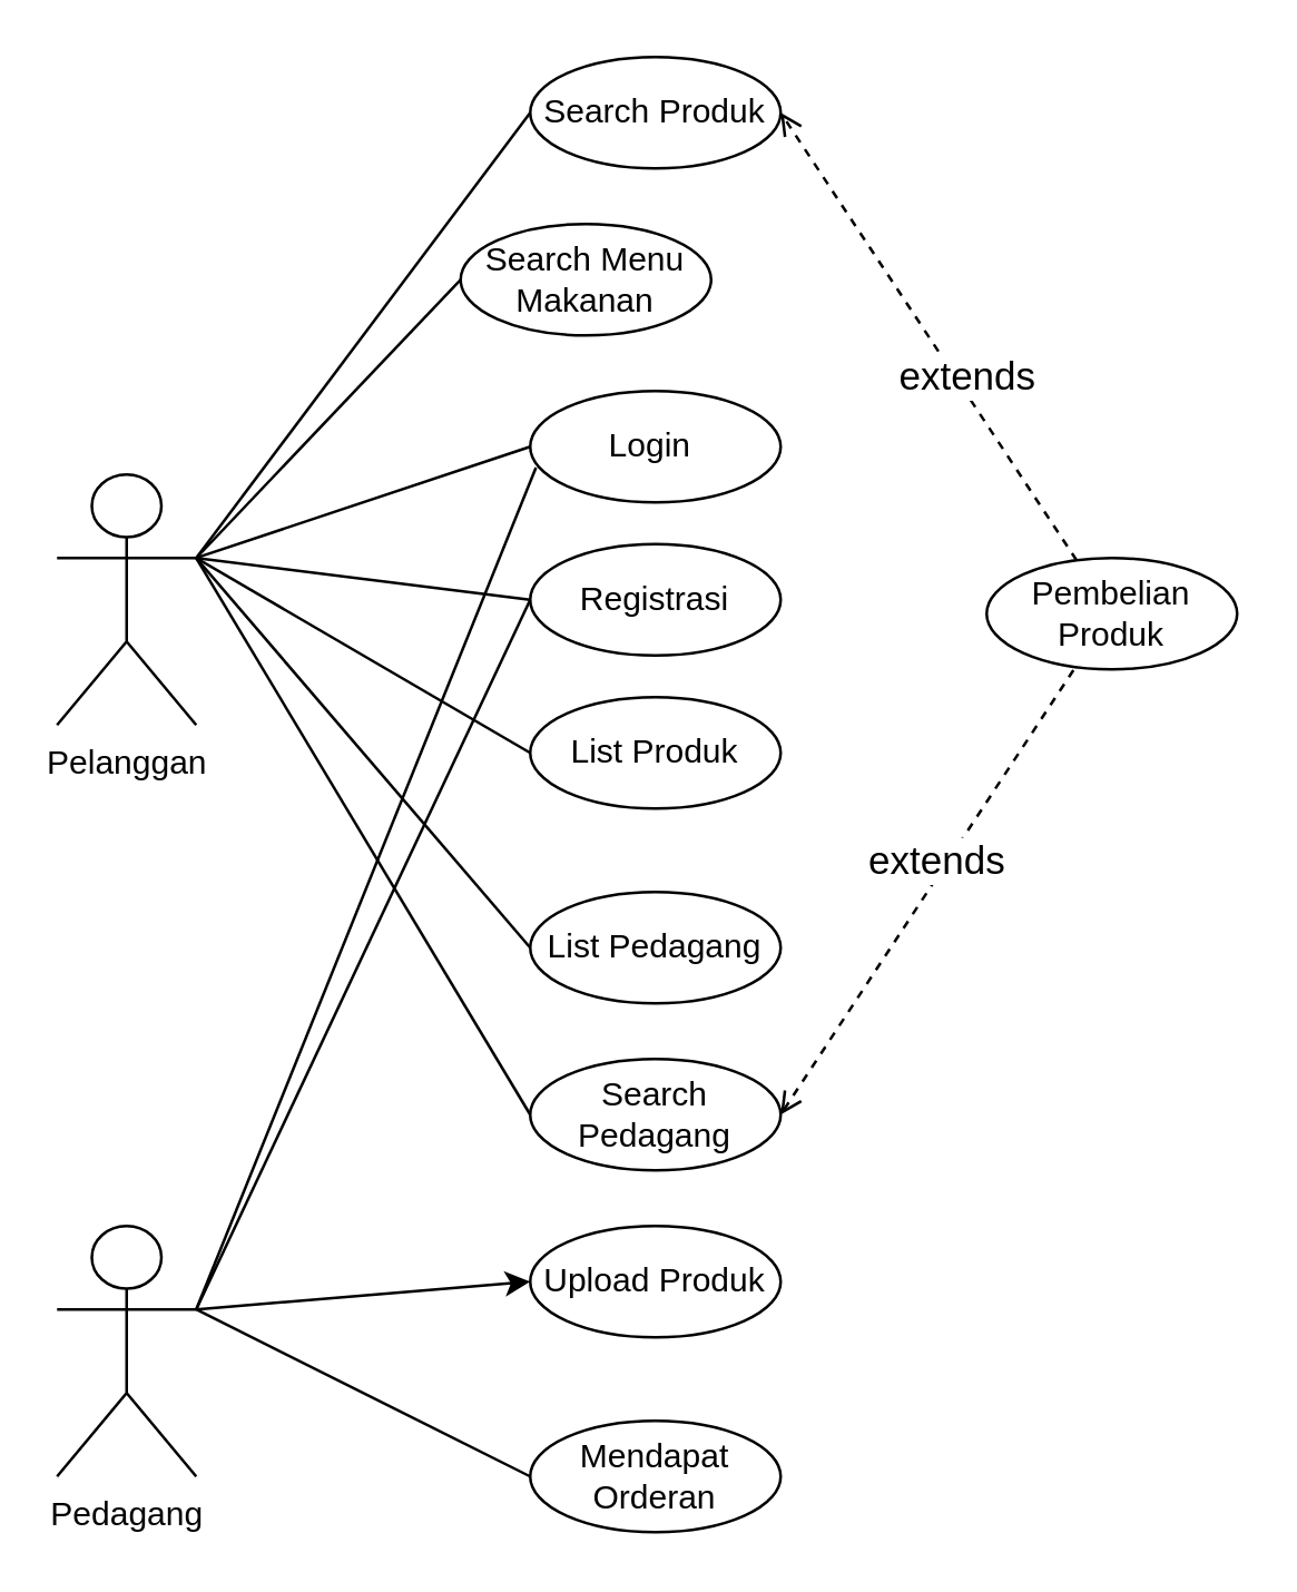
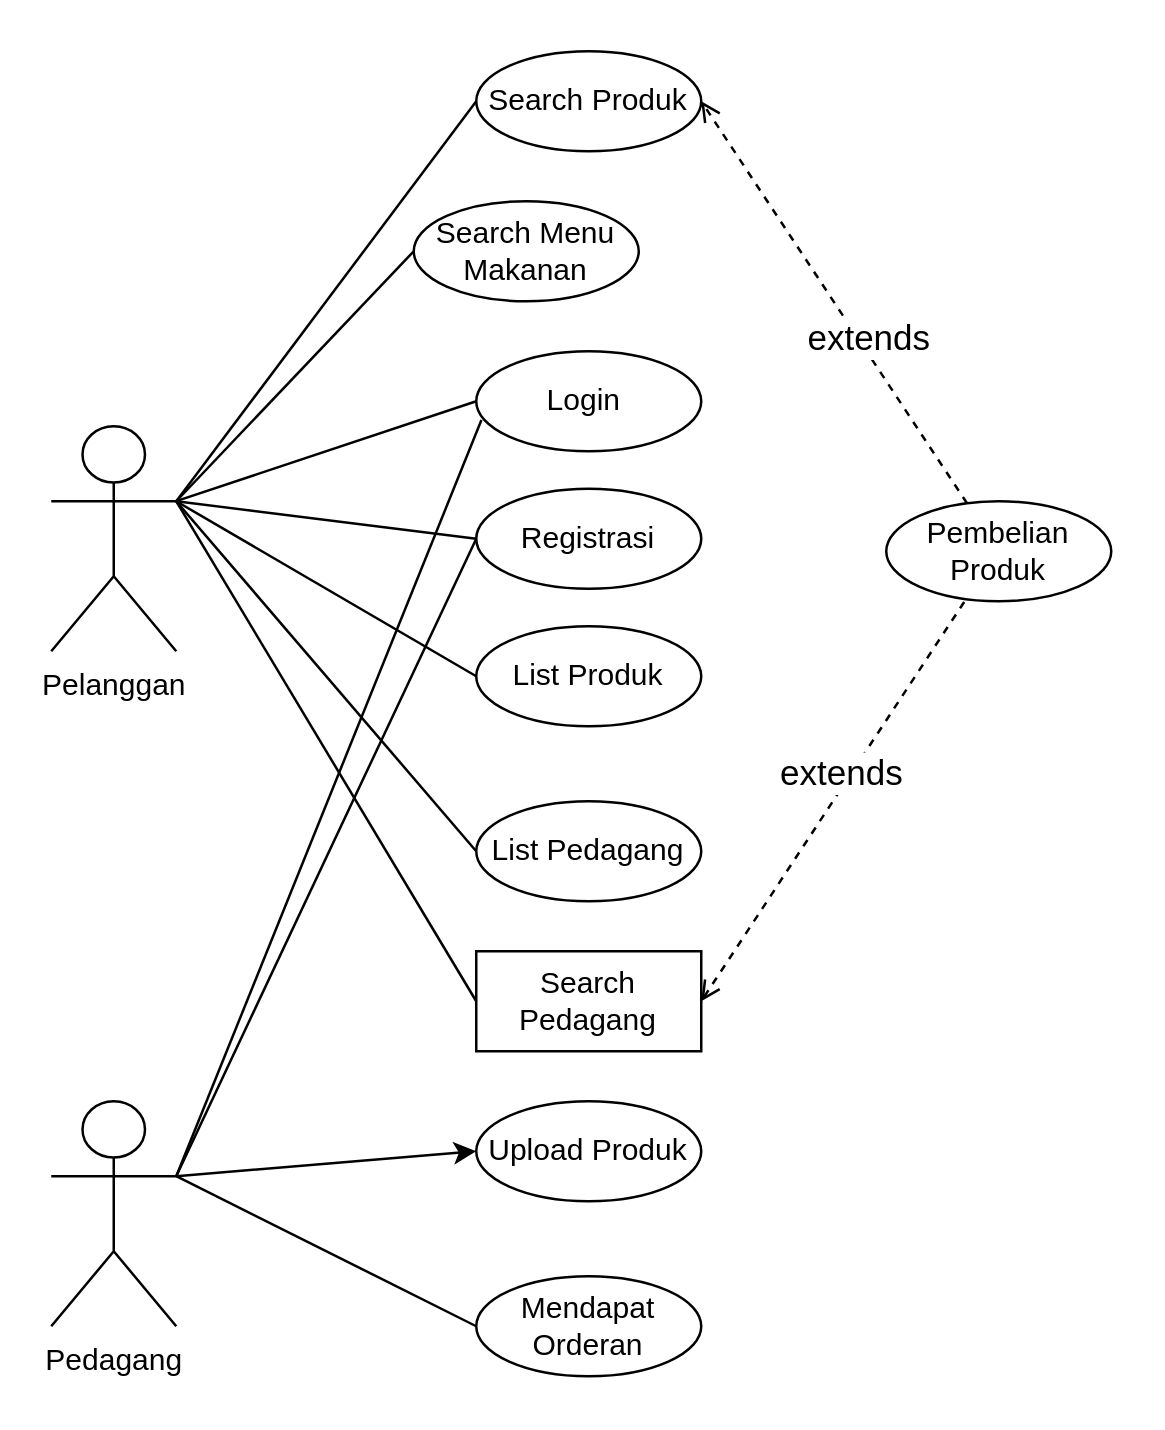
  <mxCell id="0" />
  <mxCell id="1" parent="0" />
  <mxCell id="2" value="Pelanggan" style="shape=umlActor;verticalLabelPosition=bottom;verticalAlign=top;html=1;outlineConnect=0;" parent="1" vertex="1"><mxGeometry x="20" y="170" width="50" height="90" as="geometry" /></mxCell>
  <mxCell id="3" value="Login&amp;nbsp;" style="ellipse;whiteSpace=wrap;html=1;" parent="1" vertex="1"><mxGeometry x="190" y="140" width="90" height="40" as="geometry" /></mxCell>
  <mxCell id="4" value="Registrasi" style="ellipse;whiteSpace=wrap;html=1;" parent="1" vertex="1"><mxGeometry x="190" y="195" width="90" height="40" as="geometry" /></mxCell>
  <mxCell id="5" value="Search Produk" style="ellipse;whiteSpace=wrap;html=1;" parent="1" vertex="1"><mxGeometry x="190" y="20" width="90" height="40" as="geometry" /></mxCell>
  <mxCell id="6" value="List Produk" style="ellipse;whiteSpace=wrap;html=1;" parent="1" vertex="1"><mxGeometry x="190" y="250" width="90" height="40" as="geometry" /></mxCell>
  <mxCell id="7" value="" style="endArrow=none;html=1;entryX=0;entryY=0.5;entryDx=0;entryDy=0;" parent="1" target="5" edge="1"><mxGeometry width="50" height="50" relative="1" as="geometry"><mxPoint x="70" y="200" as="sourcePoint" /><mxPoint x="110" y="120" as="targetPoint" /></mxGeometry></mxCell>
  <mxCell id="8" value="" style="endArrow=none;html=1;exitX=1;exitY=0.333;exitDx=0;exitDy=0;exitPerimeter=0;entryX=0;entryY=0.5;entryDx=0;entryDy=0;" parent="1" source="2" target="3" edge="1"><mxGeometry width="50" height="50" relative="1" as="geometry"><mxPoint x="60" y="180" as="sourcePoint" /><mxPoint x="178.756" y="106.246" as="targetPoint" /></mxGeometry></mxCell>
  <mxCell id="9" value="" style="endArrow=none;html=1;exitX=1;exitY=0.333;exitDx=0;exitDy=0;exitPerimeter=0;entryX=0;entryY=0.5;entryDx=0;entryDy=0;" parent="1" source="2" target="4" edge="1"><mxGeometry width="50" height="50" relative="1" as="geometry"><mxPoint x="80" y="210" as="sourcePoint" /><mxPoint x="177.403" y="180.99" as="targetPoint" /></mxGeometry></mxCell>
  <mxCell id="10" value="" style="endArrow=none;html=1;entryX=0;entryY=0.5;entryDx=0;entryDy=0;" parent="1" target="6" edge="1"><mxGeometry width="50" height="50" relative="1" as="geometry"><mxPoint x="70" y="200" as="sourcePoint" /><mxPoint x="170" y="250" as="targetPoint" /></mxGeometry></mxCell>
  <mxCell id="11" value="Pembelian Produk" style="ellipse;whiteSpace=wrap;html=1;" parent="1" vertex="1"><mxGeometry x="354" y="200" width="90" height="40" as="geometry" /></mxCell>
- <mxCell id="12" value="Search Pedagang" style="ellipse;whiteSpace=wrap;html=1;" parent="1" vertex="1"><mxGeometry x="190" y="380" width="90" height="40" as="geometry" /></mxCell>
+ <mxCell id="12" value="Search Pedagang" style="whiteSpace=wrap;html=1;rounded=0;" parent="1" vertex="1"><mxGeometry x="190" y="380" width="90" height="40" as="geometry" /></mxCell>
  <mxCell id="13" value="" style="endArrow=none;html=1;entryX=0;entryY=0.5;entryDx=0;entryDy=0;" parent="1" target="12" edge="1"><mxGeometry width="50" height="50" relative="1" as="geometry"><mxPoint x="70" y="200" as="sourcePoint" /><mxPoint x="168.29" y="323.04" as="targetPoint" /></mxGeometry></mxCell>
  <mxCell id="14" value="" style="endArrow=none;html=1;entryX=0.354;entryY=0.981;entryDx=0;entryDy=0;entryPerimeter=0;exitX=1;exitY=0.5;exitDx=0;exitDy=0;dashed=1;rounded=0;endFill=0;startArrow=open;startFill=0;" parent="1" source="12" target="11" edge="1"><mxGeometry width="50" height="50" relative="1" as="geometry"><mxPoint x="290" y="390" as="sourcePoint" /><mxPoint x="330" y="340" as="targetPoint" /></mxGeometry></mxCell>
  <mxCell id="15" value="&lt;font style=&quot;font-size: 14px&quot;&gt;extends&amp;nbsp;&lt;/font&gt;" style="edgeLabel;html=1;align=center;verticalAlign=middle;resizable=0;points=[];" vertex="1" connectable="0" parent="14"><mxGeometry x="0.121" y="2" relative="1" as="geometry"><mxPoint as="offset" /></mxGeometry></mxCell>
  <mxCell id="16" value="" style="endArrow=open;html=1;entryX=1;entryY=0.5;entryDx=0;entryDy=0;dashed=1;startArrow=none;startFill=0;endFill=0;" parent="1" source="11" target="5" edge="1"><mxGeometry width="50" height="50" relative="1" as="geometry"><mxPoint x="174.14" y="230.76" as="sourcePoint" /><mxPoint x="280" y="80" as="targetPoint" /></mxGeometry></mxCell>
  <mxCell id="17" value="extends" style="edgeLabel;html=1;align=center;verticalAlign=middle;resizable=0;points=[];fontSize=14;" vertex="1" connectable="0" parent="16"><mxGeometry x="-0.2" y="-3" relative="1" as="geometry"><mxPoint as="offset" /></mxGeometry></mxCell>
  <mxCell id="18" value="Pedagang" style="shape=umlActor;verticalLabelPosition=bottom;verticalAlign=top;html=1;outlineConnect=0;" parent="1" vertex="1"><mxGeometry x="20" y="440" width="50" height="90" as="geometry" /></mxCell>
  <mxCell id="19" value="" style="endArrow=none;html=1;entryX=0.023;entryY=0.688;entryDx=0;entryDy=0;entryPerimeter=0;" parent="1" target="3" edge="1"><mxGeometry width="50" height="50" relative="1" as="geometry"><mxPoint x="70" y="470" as="sourcePoint" /><mxPoint x="100" y="390" as="targetPoint" /></mxGeometry></mxCell>
  <mxCell id="20" value="" style="endArrow=none;html=1;entryX=0;entryY=0.5;entryDx=0;entryDy=0;" parent="1" target="4" edge="1"><mxGeometry width="50" height="50" relative="1" as="geometry"><mxPoint x="70" y="470" as="sourcePoint" /><mxPoint x="190" y="230" as="targetPoint" /></mxGeometry></mxCell>
  <mxCell id="21" value="Upload Produk" style="ellipse;whiteSpace=wrap;html=1;" parent="1" vertex="1"><mxGeometry x="190" y="440" width="90" height="40" as="geometry" /></mxCell>
  <mxCell id="22" value="" style="endArrow=classic;html=1;entryX=0;entryY=0.5;entryDx=0;entryDy=0;exitX=1;exitY=0.333;exitDx=0;exitDy=0;exitPerimeter=0;" parent="1" source="18" target="21" edge="1"><mxGeometry width="50" height="50" relative="1" as="geometry"><mxPoint x="45" y="440" as="sourcePoint" /><mxPoint x="200" y="240" as="targetPoint" /></mxGeometry></mxCell>
  <mxCell id="23" value="Mendapat Orderan" style="ellipse;whiteSpace=wrap;html=1;" parent="1" vertex="1"><mxGeometry x="190" y="510" width="90" height="40" as="geometry" /></mxCell>
  <mxCell id="24" value="" style="endArrow=none;html=1;entryX=1;entryY=0.333;entryDx=0;entryDy=0;entryPerimeter=0;" parent="1" target="18" edge="1"><mxGeometry width="50" height="50" relative="1" as="geometry"><mxPoint x="190" y="530" as="sourcePoint" /><mxPoint x="240" y="480" as="targetPoint" /></mxGeometry></mxCell>
  <mxCell id="25" value="List Pedagang" style="ellipse;whiteSpace=wrap;html=1;" parent="1" vertex="1"><mxGeometry x="190" y="320" width="90" height="40" as="geometry" /></mxCell>
  <mxCell id="26" value="" style="endArrow=none;html=1;entryX=0;entryY=0.5;entryDx=0;entryDy=0;" parent="1" target="25" edge="1"><mxGeometry width="50" height="50" relative="1" as="geometry"><mxPoint x="70" y="200" as="sourcePoint" /><mxPoint x="200" y="280" as="targetPoint" /></mxGeometry></mxCell>
  <mxCell id="27" value="Search Menu Makanan" style="ellipse;whiteSpace=wrap;html=1;" parent="1" vertex="1"><mxGeometry x="165" y="80" width="90" height="40" as="geometry" /></mxCell>
  <mxCell id="28" value="" style="endArrow=none;html=1;entryX=0;entryY=0.5;entryDx=0;entryDy=0;" parent="1" target="27" edge="1"><mxGeometry width="50" height="50" relative="1" as="geometry"><mxPoint x="70" y="200" as="sourcePoint" /><mxPoint x="200" y="50" as="targetPoint" /></mxGeometry></mxCell>
